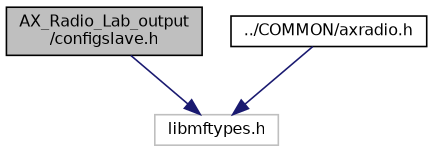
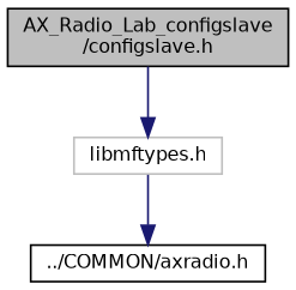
  digraph {
    node [color=black fillcolor=white fontname=Helvetica fontsize=10 shape=record style=filled]
    edge [color=midnightblue fontname=Helvetica fontsize=10 labelfontname=Helvetica labelfontsize=10 style=solid]
-   n1 [fillcolor=grey75 fontcolor=black height=0.2 label="AX_Radio_Lab_output\l/configslave.h" width=0.4]
+   n1 [fillcolor=grey75 fontcolor=black height=0.2 label="AX_Radio_Lab_configslave\l/configslave.h" width=0.4]
    n2 [color=grey75 height=0.2 label="libmftypes.h" width=0.4]
    n3 [height=0.2 label="../COMMON/axradio.h" width=0.4]
    n1 -> n2
-   n3 -> n2
+   n2 -> n3
  }
